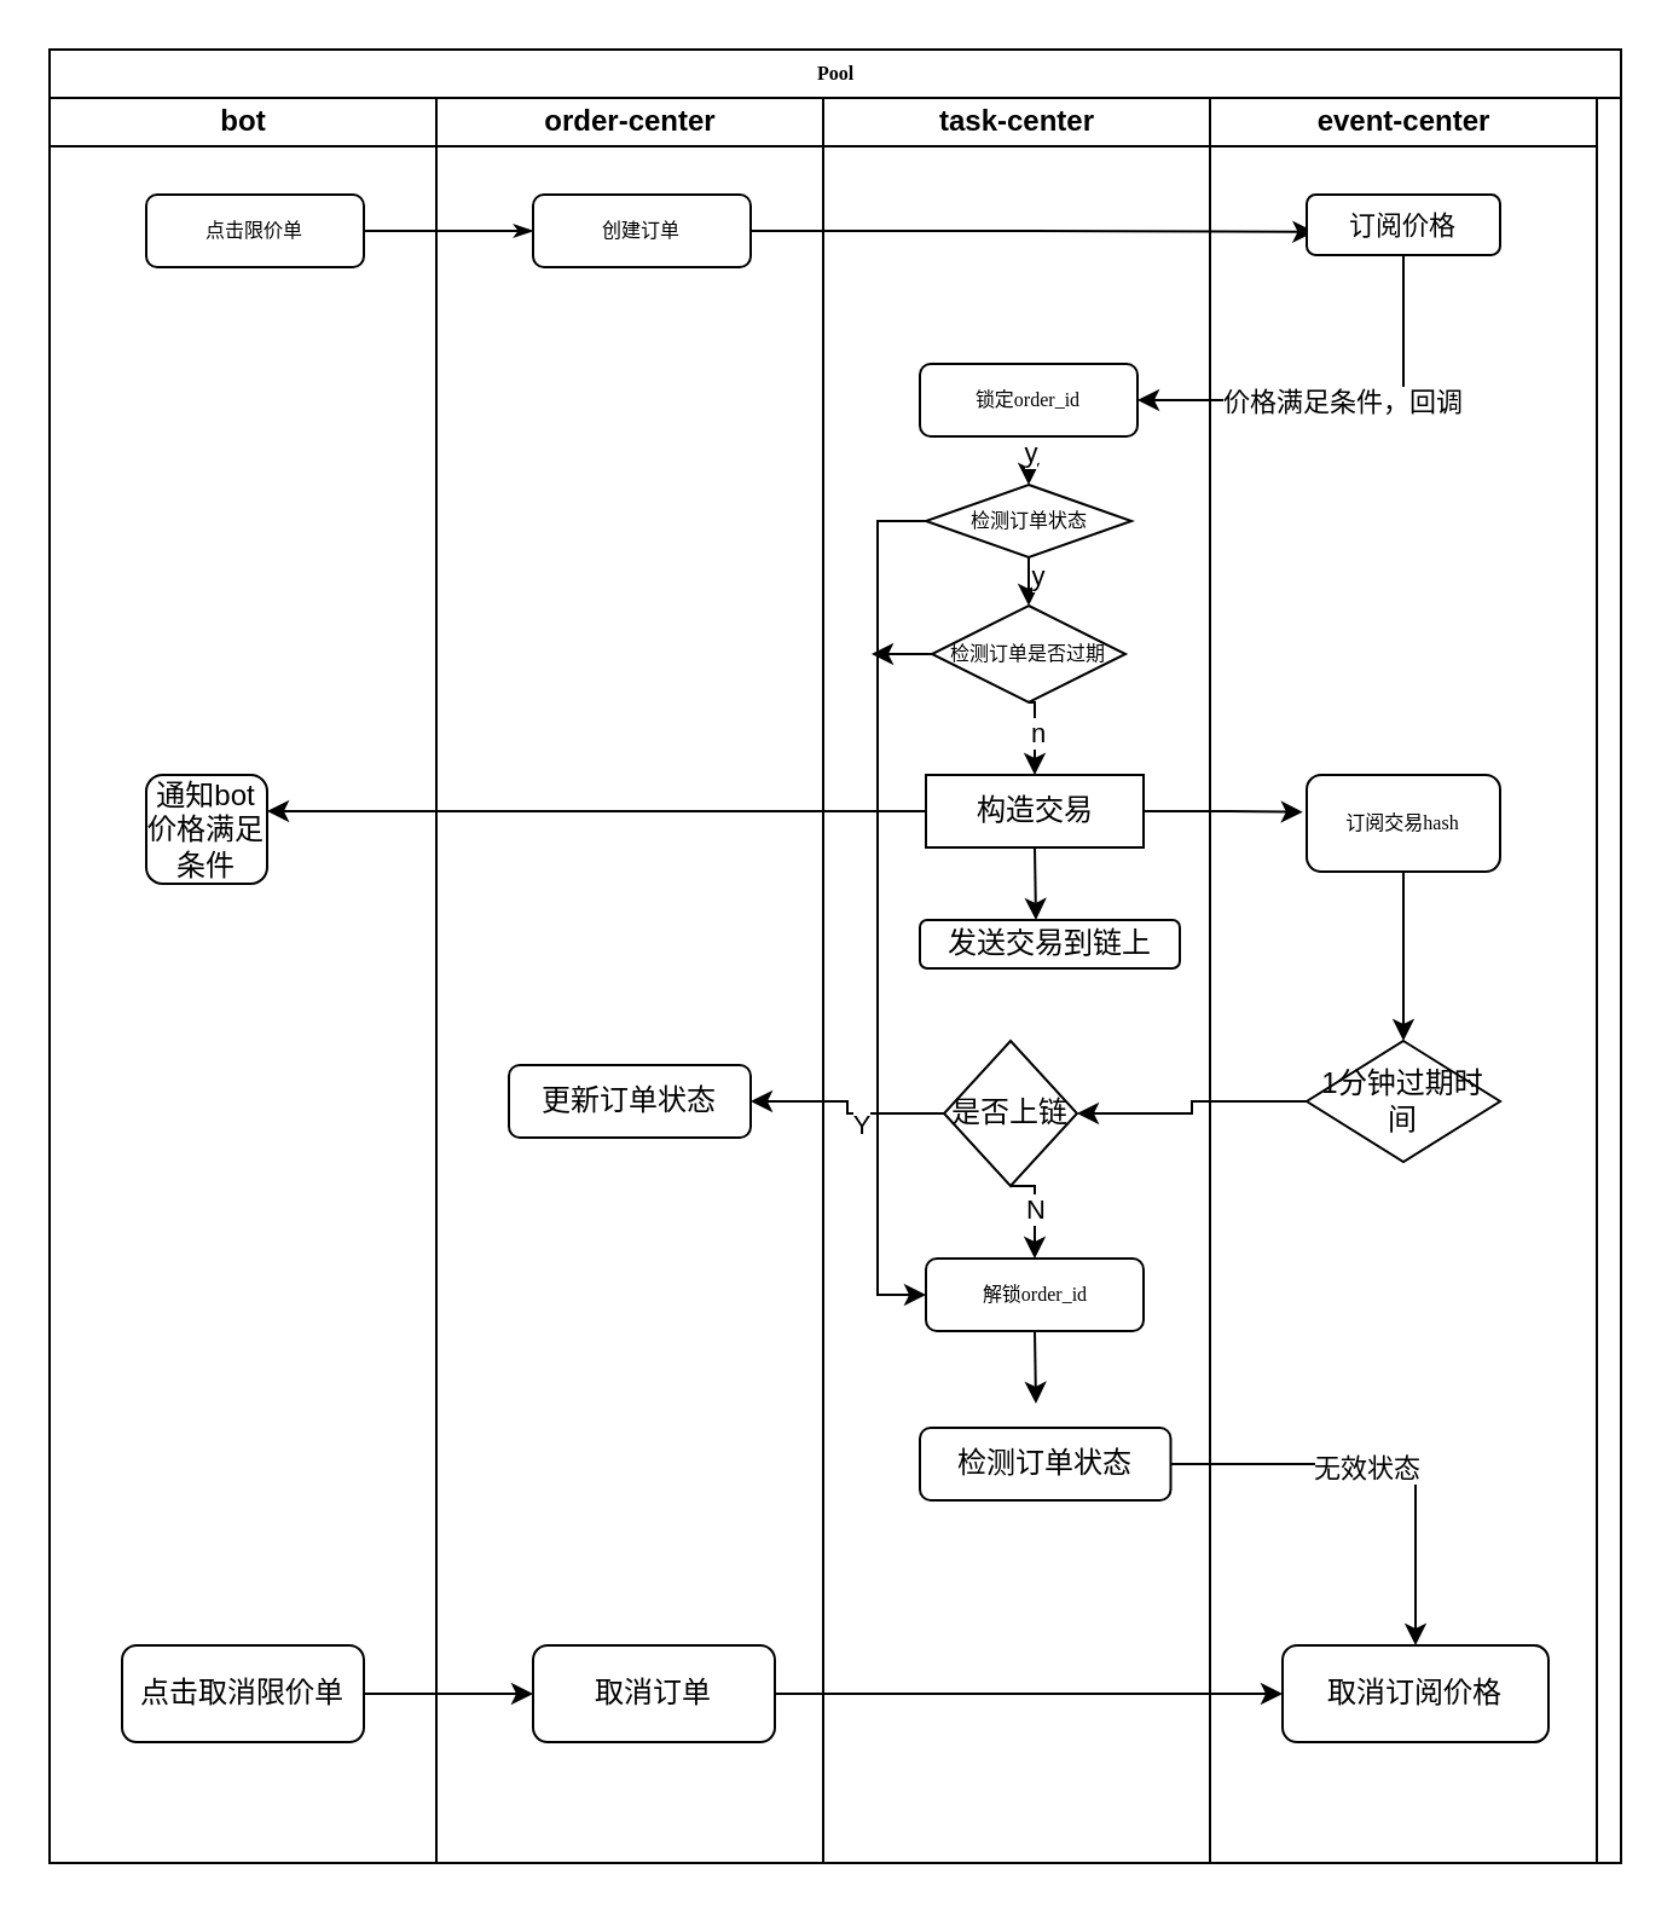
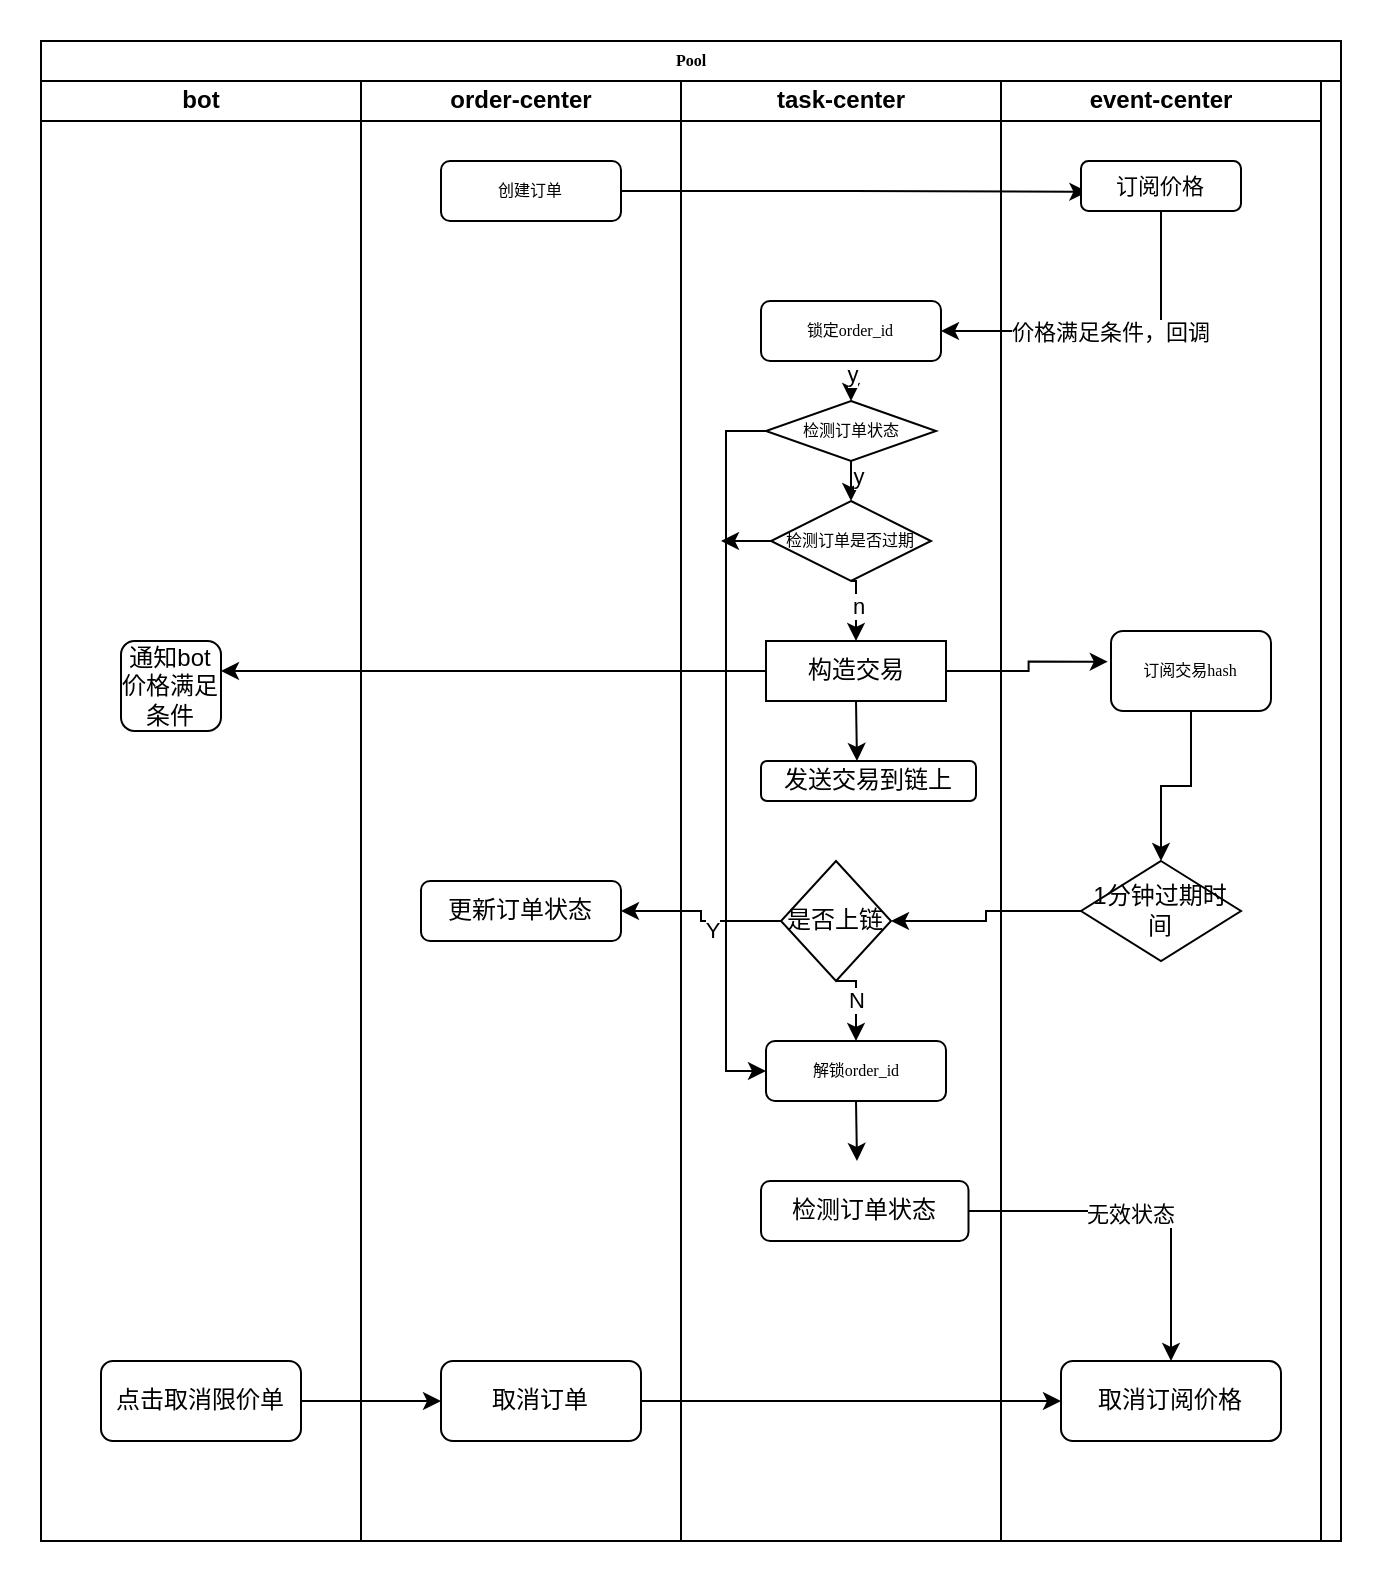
  <mxCell id="0" />
  <mxCell id="1" parent="0" />
  <mxCell id="2" value="Pool" style="swimlane;html=1;childLayout=stackLayout;startSize=20;rounded=0;shadow=0;labelBackgroundColor=none;strokeWidth=1;fontFamily=Verdana;fontSize=8;align=center;" parent="1" vertex="1"><mxGeometry x="20" y="20" width="650" height="750" as="geometry" /></mxCell>
  <mxCell id="3" value="bot" style="swimlane;html=1;startSize=20;" parent="2" vertex="1"><mxGeometry y="20" width="160" height="730" as="geometry" /></mxCell>
- <mxCell id="4" value="点击限价单" style="rounded=1;whiteSpace=wrap;html=1;shadow=0;labelBackgroundColor=none;strokeWidth=1;fontFamily=Verdana;fontSize=8;align=center;" parent="3" vertex="1"><mxGeometry x="40" y="40" width="90" height="30" as="geometry" /></mxCell>
  <mxCell id="5" value="通知bot价格满足条件" style="rounded=1;whiteSpace=wrap;html=1;" vertex="1" parent="3"><mxGeometry x="40" y="280" width="50" height="45" as="geometry" /></mxCell>
  <mxCell id="6" value="点击取消限价单" style="rounded=1;whiteSpace=wrap;html=1;" vertex="1" parent="3"><mxGeometry x="30" y="640" width="100" height="40" as="geometry" /></mxCell>
- <mxCell id="7" style="edgeStyle=orthogonalEdgeStyle;rounded=1;html=1;labelBackgroundColor=none;startArrow=none;startFill=0;startSize=5;endArrow=classicThin;endFill=1;endSize=5;jettySize=auto;orthogonalLoop=1;strokeWidth=1;fontFamily=Verdana;fontSize=8" parent="2" source="4" target="9" edge="1"><mxGeometry relative="1" as="geometry" /></mxCell>
  <mxCell id="8" value="order-center" style="swimlane;html=1;startSize=20;" parent="2" vertex="1"><mxGeometry x="160" y="20" width="160" height="730" as="geometry" /></mxCell>
  <mxCell id="9" value="创建订单" style="rounded=1;whiteSpace=wrap;html=1;shadow=0;labelBackgroundColor=none;strokeWidth=1;fontFamily=Verdana;fontSize=8;align=center;" parent="8" vertex="1"><mxGeometry x="40" y="40" width="90" height="30" as="geometry" /></mxCell>
  <mxCell id="10" value="更新订单状态" style="rounded=1;whiteSpace=wrap;html=1;" vertex="1" parent="8"><mxGeometry x="30" y="400" width="100" height="30" as="geometry" /></mxCell>
  <mxCell id="11" value="取消订单" style="rounded=1;whiteSpace=wrap;html=1;" vertex="1" parent="8"><mxGeometry x="40" y="640" width="100" height="40" as="geometry" /></mxCell>
  <mxCell id="12" style="edgeStyle=orthogonalEdgeStyle;rounded=0;orthogonalLoop=1;jettySize=auto;html=1;exitX=1;exitY=0.5;exitDx=0;exitDy=0;entryX=0.04;entryY=0.617;entryDx=0;entryDy=0;entryPerimeter=0;" edge="1" parent="2" source="9" target="44"><mxGeometry relative="1" as="geometry" /></mxCell>
  <mxCell id="13" style="edgeStyle=orthogonalEdgeStyle;rounded=0;orthogonalLoop=1;jettySize=auto;html=1;exitX=0.5;exitY=1;exitDx=0;exitDy=0;entryX=1;entryY=0.5;entryDx=0;entryDy=0;" edge="1" parent="2" source="44" target="18"><mxGeometry relative="1" as="geometry" /></mxCell>
  <mxCell id="14" value="价格满足条件，回调" style="edgeLabel;html=1;align=center;verticalAlign=middle;resizable=0;points=[];" vertex="1" connectable="0" parent="13"><mxGeometry x="0.007" relative="1" as="geometry"><mxPoint as="offset" /></mxGeometry></mxCell>
  <mxCell id="15" value="task-center" style="swimlane;html=1;startSize=20;" parent="2" vertex="1"><mxGeometry x="320" y="20" width="160" height="730" as="geometry" /></mxCell>
  <mxCell id="16" style="edgeStyle=orthogonalEdgeStyle;rounded=0;orthogonalLoop=1;jettySize=auto;html=1;exitX=0.5;exitY=1;exitDx=0;exitDy=0;entryX=0.5;entryY=0;entryDx=0;entryDy=0;" edge="1" parent="15" source="18" target="22"><mxGeometry relative="1" as="geometry" /></mxCell>
  <mxCell id="17" value="y" style="edgeLabel;html=1;align=center;verticalAlign=middle;resizable=0;points=[];" vertex="1" connectable="0" parent="16"><mxGeometry x="-0.4" relative="1" as="geometry"><mxPoint as="offset" /></mxGeometry></mxCell>
  <mxCell id="18" value="锁定order_id" style="rounded=1;whiteSpace=wrap;html=1;shadow=0;labelBackgroundColor=none;strokeWidth=1;fontFamily=Verdana;fontSize=8;align=center;" parent="15" vertex="1"><mxGeometry x="40" y="110" width="90" height="30" as="geometry" /></mxCell>
  <mxCell id="19" style="edgeStyle=orthogonalEdgeStyle;rounded=0;orthogonalLoop=1;jettySize=auto;html=1;exitX=0.5;exitY=1;exitDx=0;exitDy=0;entryX=0.5;entryY=0;entryDx=0;entryDy=0;" edge="1" parent="15" source="22" target="26"><mxGeometry relative="1" as="geometry" /></mxCell>
  <mxCell id="20" value="y" style="edgeLabel;html=1;align=center;verticalAlign=middle;resizable=0;points=[];" vertex="1" connectable="0" parent="19"><mxGeometry x="-0.3" y="3" relative="1" as="geometry"><mxPoint as="offset" /></mxGeometry></mxCell>
  <mxCell id="21" style="edgeStyle=orthogonalEdgeStyle;rounded=0;orthogonalLoop=1;jettySize=auto;html=1;exitX=0;exitY=0.5;exitDx=0;exitDy=0;entryX=0;entryY=0.5;entryDx=0;entryDy=0;" edge="1" parent="15" source="22" target="34"><mxGeometry relative="1" as="geometry" /></mxCell>
  <mxCell id="22" value="检测订单状态" style="rhombus;whiteSpace=wrap;html=1;rounded=0;shadow=0;labelBackgroundColor=none;strokeWidth=1;fontFamily=Verdana;fontSize=8;align=center;" parent="15" vertex="1"><mxGeometry x="42.5" y="160" width="85" height="30" as="geometry" /></mxCell>
  <mxCell id="23" style="edgeStyle=orthogonalEdgeStyle;rounded=0;orthogonalLoop=1;jettySize=auto;html=1;exitX=0.5;exitY=1;exitDx=0;exitDy=0;entryX=0.5;entryY=0;entryDx=0;entryDy=0;" edge="1" parent="15" source="26" target="29"><mxGeometry relative="1" as="geometry" /></mxCell>
  <mxCell id="24" value="n" style="edgeLabel;html=1;align=center;verticalAlign=middle;resizable=0;points=[];" vertex="1" connectable="0" parent="23"><mxGeometry x="-0.108" y="1" relative="1" as="geometry"><mxPoint y="1" as="offset" /></mxGeometry></mxCell>
  <mxCell id="25" style="edgeStyle=orthogonalEdgeStyle;rounded=0;orthogonalLoop=1;jettySize=auto;html=1;exitX=0;exitY=0.5;exitDx=0;exitDy=0;" edge="1" parent="15" source="26"><mxGeometry relative="1" as="geometry"><mxPoint x="20" y="230" as="targetPoint" /></mxGeometry></mxCell>
  <mxCell id="26" value="检测订单是否过期" style="rhombus;whiteSpace=wrap;html=1;rounded=0;shadow=0;labelBackgroundColor=none;strokeWidth=1;fontFamily=Verdana;fontSize=8;align=center;" parent="15" vertex="1"><mxGeometry x="45" y="210" width="80" height="40" as="geometry" /></mxCell>
  <mxCell id="27" style="edgeStyle=orthogonalEdgeStyle;rounded=0;orthogonalLoop=1;jettySize=auto;html=1;exitX=0.5;exitY=1;exitDx=0;exitDy=0;" edge="1" parent="15" source="29"><mxGeometry relative="1" as="geometry"><mxPoint x="88" y="340" as="targetPoint" /></mxGeometry></mxCell>
  <mxCell id="28" style="edgeStyle=orthogonalEdgeStyle;rounded=0;orthogonalLoop=1;jettySize=auto;html=1;exitX=0;exitY=0.5;exitDx=0;exitDy=0;" edge="1" parent="15" source="29"><mxGeometry relative="1" as="geometry"><mxPoint x="-230" y="295" as="targetPoint" /></mxGeometry></mxCell>
  <mxCell id="29" value="构造交易" style="whiteSpace=wrap;html=1;" vertex="1" parent="15"><mxGeometry x="42.5" y="280" width="90" height="30" as="geometry" /></mxCell>
  <mxCell id="30" value="发送交易到链上" style="rounded=1;whiteSpace=wrap;html=1;" vertex="1" parent="15"><mxGeometry x="40" y="340" width="107.5" height="20" as="geometry" /></mxCell>
  <mxCell id="31" value="N" style="edgeStyle=orthogonalEdgeStyle;rounded=0;orthogonalLoop=1;jettySize=auto;html=1;exitX=0.5;exitY=1;exitDx=0;exitDy=0;entryX=0.5;entryY=0;entryDx=0;entryDy=0;" edge="1" parent="15" source="32" target="34"><mxGeometry relative="1" as="geometry" /></mxCell>
  <mxCell id="32" value="是否上链" style="rhombus;whiteSpace=wrap;html=1;" vertex="1" parent="15"><mxGeometry x="50" y="390" width="55" height="60" as="geometry" /></mxCell>
  <mxCell id="33" style="edgeStyle=orthogonalEdgeStyle;rounded=0;orthogonalLoop=1;jettySize=auto;html=1;exitX=0.5;exitY=1;exitDx=0;exitDy=0;" edge="1" parent="15" source="34"><mxGeometry relative="1" as="geometry"><mxPoint x="88" y="540" as="targetPoint" /></mxGeometry></mxCell>
  <mxCell id="34" value="解锁order_id" style="rounded=1;whiteSpace=wrap;html=1;shadow=0;labelBackgroundColor=none;strokeWidth=1;fontFamily=Verdana;fontSize=8;align=center;" vertex="1" parent="15"><mxGeometry x="42.5" y="480" width="90" height="30" as="geometry" /></mxCell>
  <mxCell id="35" value="检测订单状态" style="rounded=1;whiteSpace=wrap;html=1;" vertex="1" parent="15"><mxGeometry x="40" y="550" width="103.75" height="30" as="geometry" /></mxCell>
  <mxCell id="36" style="edgeStyle=orthogonalEdgeStyle;rounded=0;orthogonalLoop=1;jettySize=auto;html=1;exitX=1;exitY=0.5;exitDx=0;exitDy=0;entryX=-0.02;entryY=0.383;entryDx=0;entryDy=0;entryPerimeter=0;" edge="1" parent="2" source="29" target="46"><mxGeometry relative="1" as="geometry" /></mxCell>
  <mxCell id="37" style="edgeStyle=orthogonalEdgeStyle;rounded=0;orthogonalLoop=1;jettySize=auto;html=1;exitX=0;exitY=0.5;exitDx=0;exitDy=0;entryX=1;entryY=0.5;entryDx=0;entryDy=0;" edge="1" parent="2" source="47" target="32"><mxGeometry relative="1" as="geometry" /></mxCell>
  <mxCell id="38" style="edgeStyle=orthogonalEdgeStyle;rounded=0;orthogonalLoop=1;jettySize=auto;html=1;exitX=1;exitY=0.5;exitDx=0;exitDy=0;entryX=0;entryY=0.5;entryDx=0;entryDy=0;" edge="1" parent="2" source="11" target="48"><mxGeometry relative="1" as="geometry" /></mxCell>
  <mxCell id="39" style="edgeStyle=orthogonalEdgeStyle;rounded=0;orthogonalLoop=1;jettySize=auto;html=1;exitX=1;exitY=0.5;exitDx=0;exitDy=0;entryX=0.5;entryY=0;entryDx=0;entryDy=0;" edge="1" parent="2" source="35" target="48"><mxGeometry relative="1" as="geometry" /></mxCell>
  <mxCell id="40" value="无效状态" style="edgeLabel;html=1;align=center;verticalAlign=middle;resizable=0;points=[];" vertex="1" connectable="0" parent="39"><mxGeometry x="-0.085" y="-1" relative="1" as="geometry"><mxPoint as="offset" /></mxGeometry></mxCell>
  <mxCell id="41" value="" style="edgeStyle=orthogonalEdgeStyle;rounded=0;orthogonalLoop=1;jettySize=auto;html=1;" edge="1" parent="2" source="32" target="10"><mxGeometry relative="1" as="geometry" /></mxCell>
  <mxCell id="42" value="Y" style="edgeLabel;html=1;align=center;verticalAlign=middle;resizable=0;points=[];" vertex="1" connectable="0" parent="41"><mxGeometry x="-0.175" y="4" relative="1" as="geometry"><mxPoint as="offset" /></mxGeometry></mxCell>
  <mxCell id="43" value="event-center" style="swimlane;html=1;startSize=20;" parent="2" vertex="1"><mxGeometry x="480" y="20" width="160" height="730" as="geometry" /></mxCell>
  <mxCell id="44" value="&lt;span style=&quot;font-family: Helvetica; font-size: 11px; text-wrap: nowrap; background-color: rgb(255, 255, 255);&quot;&gt;订阅价格&lt;/span&gt;" style="rounded=1;whiteSpace=wrap;html=1;shadow=0;labelBackgroundColor=none;strokeWidth=1;fontFamily=Verdana;fontSize=8;align=center;" parent="43" vertex="1"><mxGeometry x="40" y="40" width="80" height="25" as="geometry" /></mxCell>
  <mxCell id="45" style="edgeStyle=orthogonalEdgeStyle;rounded=0;orthogonalLoop=1;jettySize=auto;html=1;exitX=0.5;exitY=1;exitDx=0;exitDy=0;entryX=0.5;entryY=0;entryDx=0;entryDy=0;" edge="1" parent="43" source="46" target="47"><mxGeometry relative="1" as="geometry" /></mxCell>
- <mxCell id="46" value="订阅交易hash" style="rounded=1;whiteSpace=wrap;html=1;shadow=0;labelBackgroundColor=none;strokeWidth=1;fontFamily=Verdana;fontSize=8;align=center;" parent="43" vertex="1"><mxGeometry x="40" y="280" width="80" height="40" as="geometry" /></mxCell>
+ <mxCell id="46" value="订阅交易hash" style="rounded=1;whiteSpace=wrap;html=1;shadow=0;labelBackgroundColor=none;strokeWidth=1;fontFamily=Verdana;fontSize=8;align=center;" parent="43" vertex="1"><mxGeometry x="55" y="275" width="80" height="40" as="geometry" /></mxCell>
  <mxCell id="47" value="1分钟过期时间" style="rhombus;whiteSpace=wrap;html=1;" vertex="1" parent="43"><mxGeometry x="40" y="390" width="80" height="50" as="geometry" /></mxCell>
  <mxCell id="48" value="取消订阅价格" style="rounded=1;whiteSpace=wrap;html=1;" vertex="1" parent="43"><mxGeometry x="30" y="640" width="110" height="40" as="geometry" /></mxCell>
  <mxCell id="49" style="edgeStyle=orthogonalEdgeStyle;rounded=0;orthogonalLoop=1;jettySize=auto;html=1;exitX=1;exitY=0.5;exitDx=0;exitDy=0;entryX=0;entryY=0.5;entryDx=0;entryDy=0;" edge="1" parent="2" source="6" target="11"><mxGeometry relative="1" as="geometry" /></mxCell>
